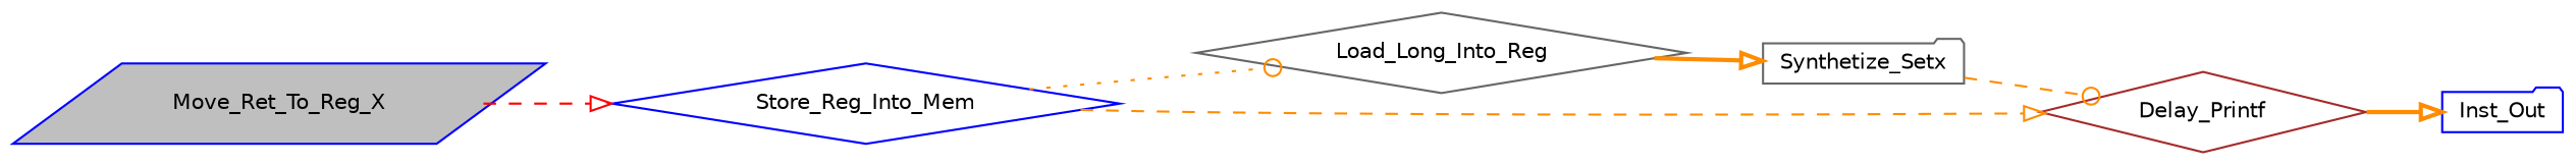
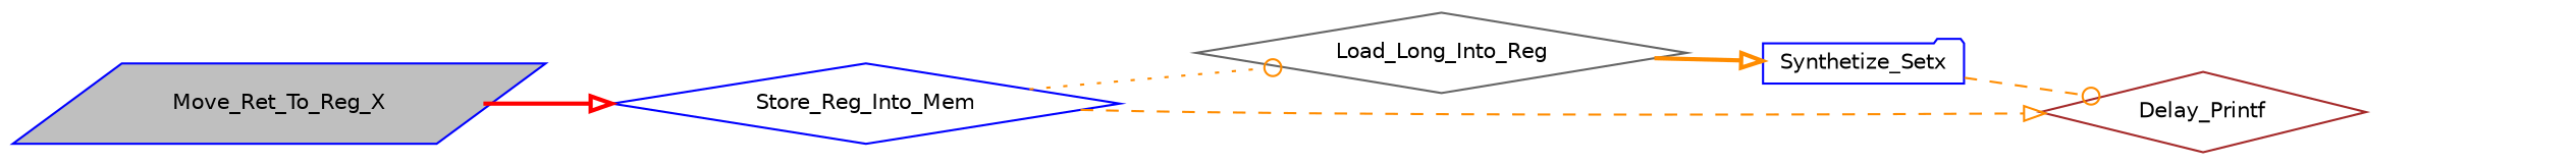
  digraph {
    rankdir=LR
    node [color=blue fillcolor=white fontname=Helvetica fontsize=10 shape=diamond style=filled]
    edge [arrowhead=onormal color=darkorange fontname=Helvetica fontsize=10 labelfontname=Helvetica labelfontsize=10 style=dashed]
    n1 [fillcolor=grey75 fontcolor=black height=0.2 label=Move_Ret_To_Reg_X shape=parallelogram width=0.4]
    n2 [height=0.2 label=Store_Reg_Into_Mem width=0.4]
    n3 [color=gray40 height=0.2 label=Load_Long_Into_Reg width=0.4]
    n4 [color=brown height=0.2 label=Delay_Printf width=0.4]
-   n5 [color=gray40 height=0.2 label=Synthetize_Setx shape=folder width=0.4]
-   n6 [height=0.2 label=Inst_Out shape=folder width=0.4]
-   n1 -> n2 [color=red]
+   n5 [height=0.2 label=Synthetize_Setx shape=folder width=0.4]
+   n1 -> n2 [color=red style=bold]
    n2 -> n3 [arrowhead=odot style=dotted]
    n2 -> n4
    n3 -> n5 [style=bold]
-   n4 -> n6 [style=bold]
    n5 -> n4 [arrowhead=odot]
  }
